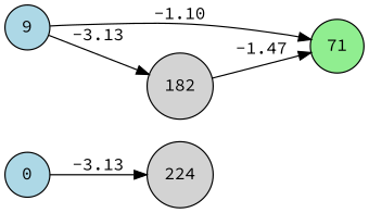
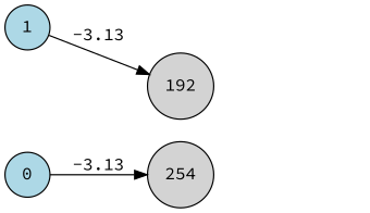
  digraph {
    fontname="Source Code Pro"
    rankdir=LR
    node [fillcolor=lightblue fontname="Source Code Pro" shape=circle style=filled]
    edge [fontname="Source Code Pro"]
    n1 [label=0]
-   n2 [fillcolor=lightgray label=224]
-   n3 [label=9]
-   n4 [fillcolor=lightgreen label=71]
-   n5 [fillcolor=lightgray label=182]
+   n2 [fillcolor=lightgray label=254]
+   n3 [label=1]
+   n5 [fillcolor=lightgray label=192]
    n1 -> n2 [label=-3.13]
-   n3 -> n4 [label=-1.10]
    n3 -> n5 [label=-3.13]
-   n5 -> n4 [label=-1.47]
  }
